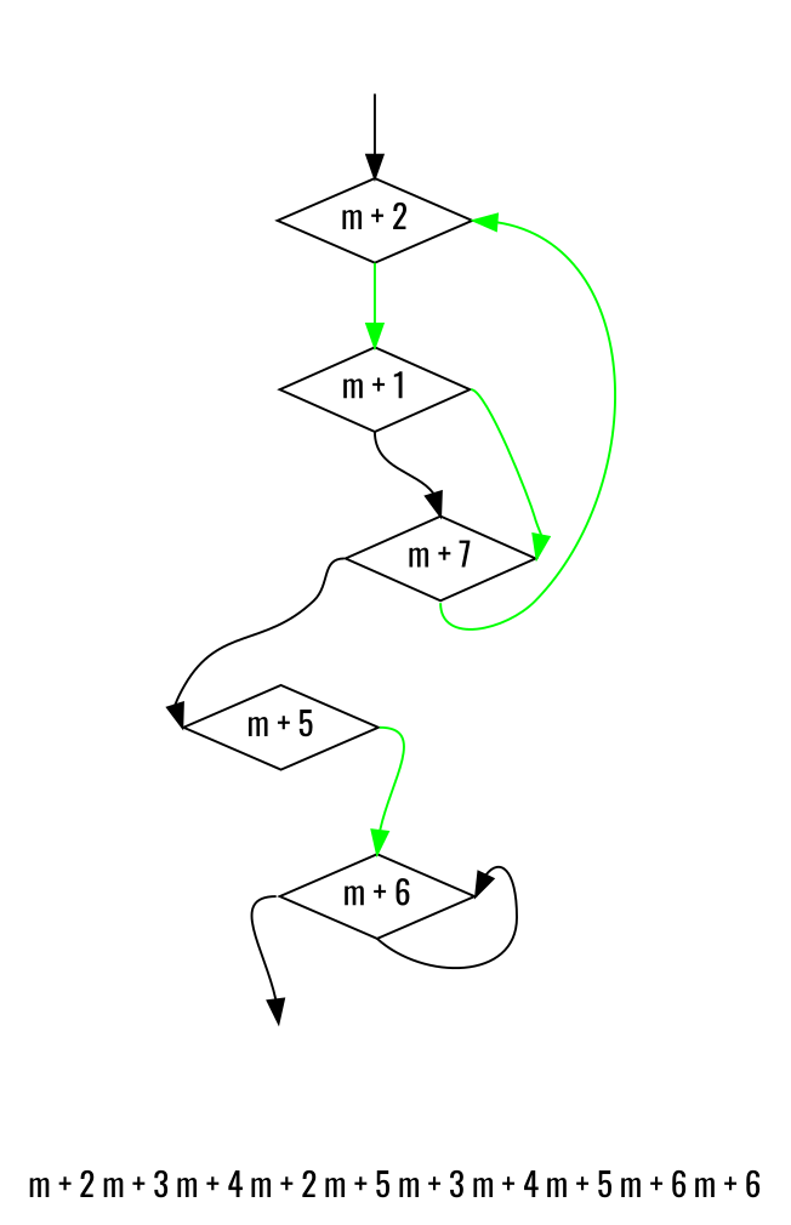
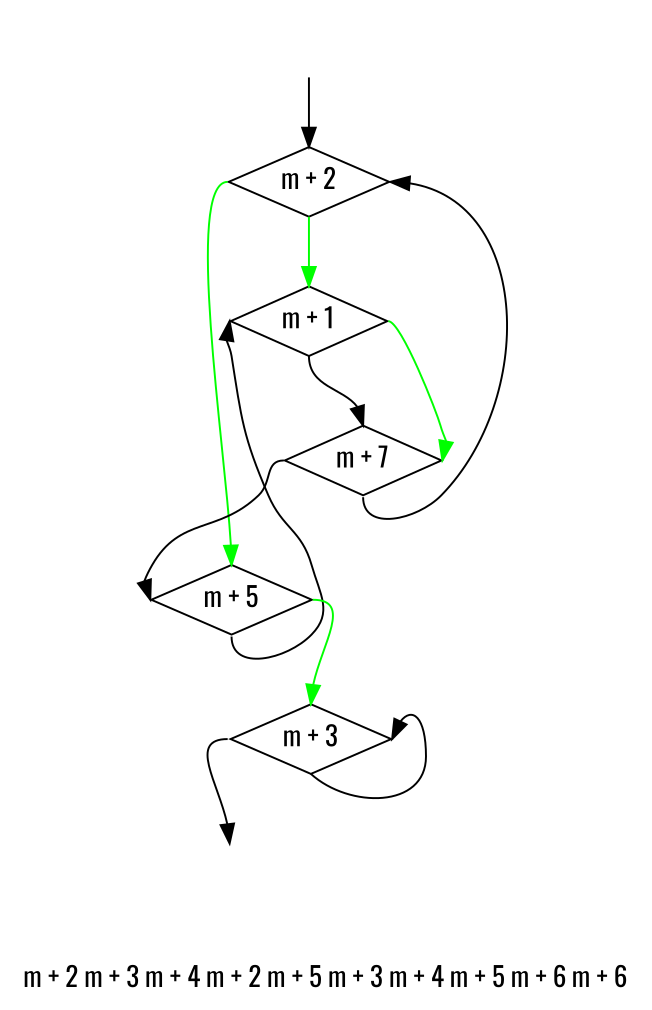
  digraph {
    fontname=Oswald
    label="m + 2 m + 3 m + 4 m + 2 m + 5 m + 3 m + 4 m + 5 m + 6 m + 6"
    node [fontname=Oswald shape=diamond]
    edge [fontname=Oswald headport=n tailport=s]
    a [style=invis]
    "m + 2"
    n3 [label="m + 1"]
    "m + 5"
    b [style=invis]
    n6 [label="m + 7"]
-   "m + 6"
+   "m + 6" [label="m + 3"]
    a -> "m + 2"
    "m + 2" -> n3 [color=green]
+   "m + 2" -> "m + 5" [color=green tailport=w]
    n3 -> n6
    n3 -> n6 [color=green headport=e tailport=e]
+   "m + 5" -> n3 [headport=w]
    "m + 5" -> "m + 6" [color=green tailport=e]
-   n6 -> "m + 2" [headport=e color=green]
+   n6 -> "m + 2" [headport=e]
    n6 -> "m + 5" [headport=w tailport=w]
    "m + 6" -> b [tailport=w]
    "m + 6" -> "m + 6" [headport=e]
  }
